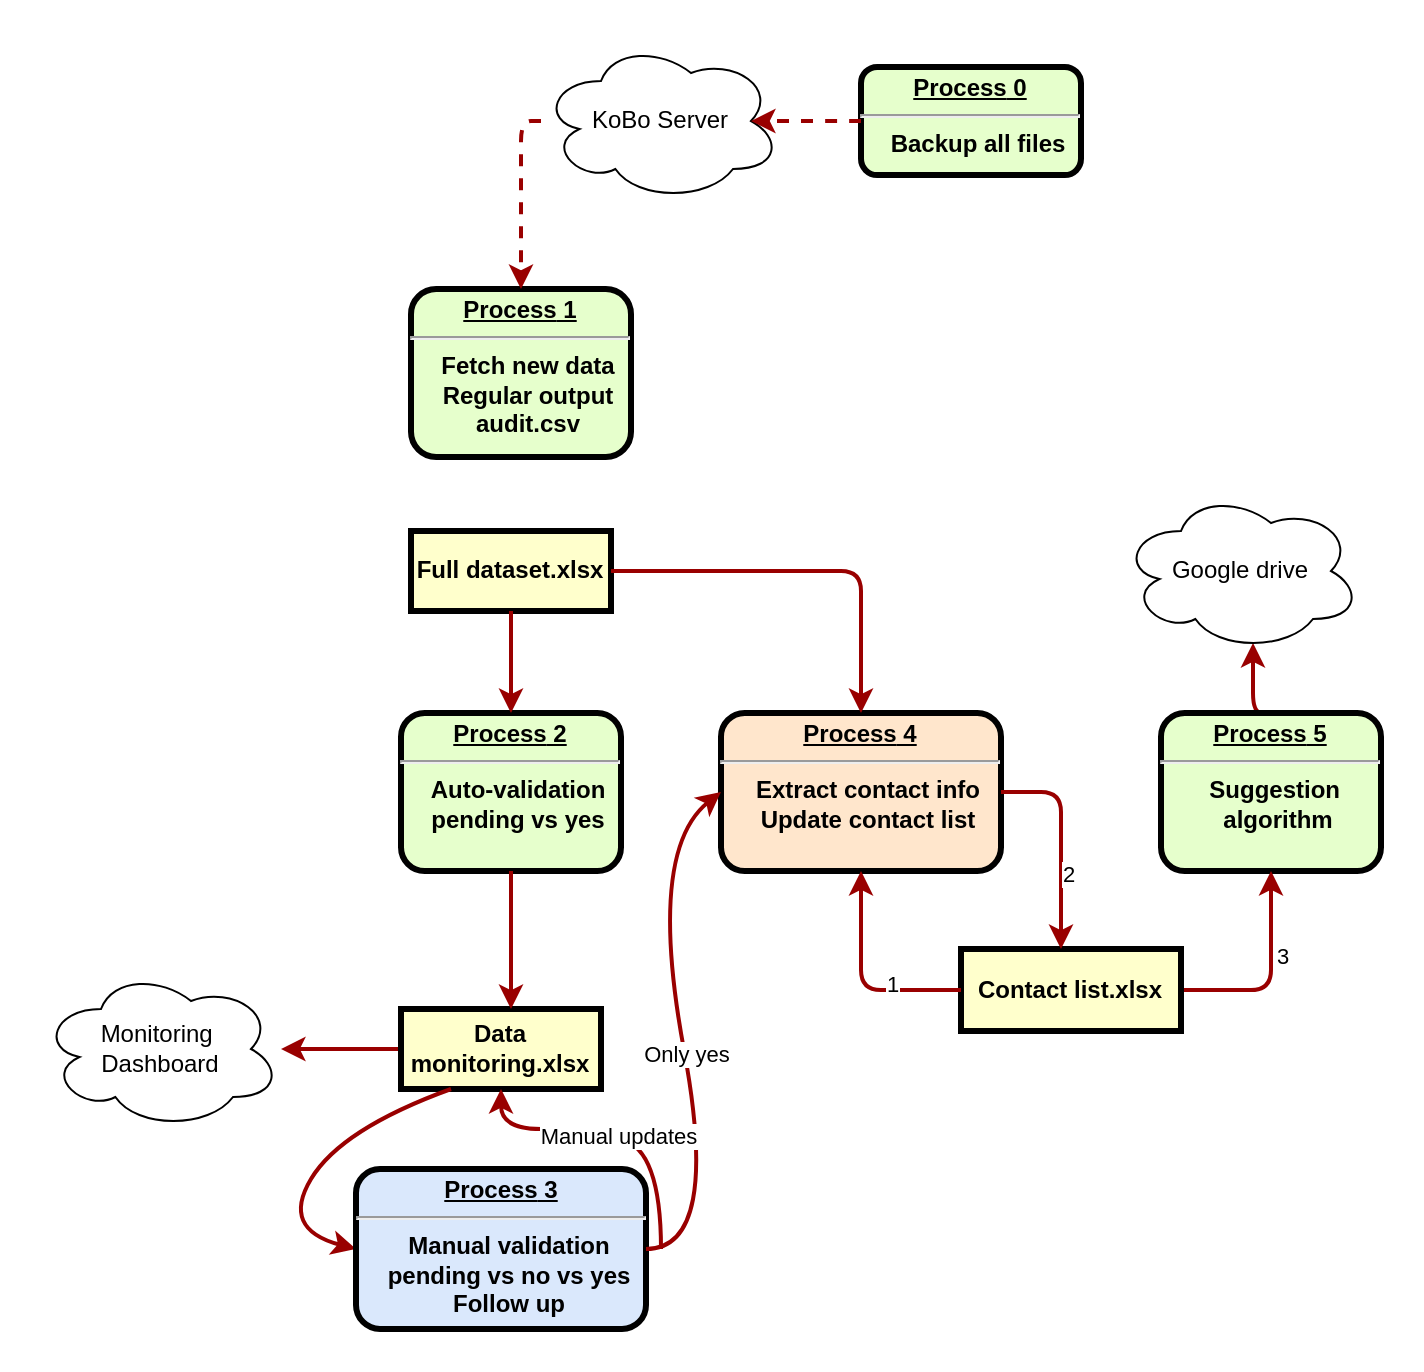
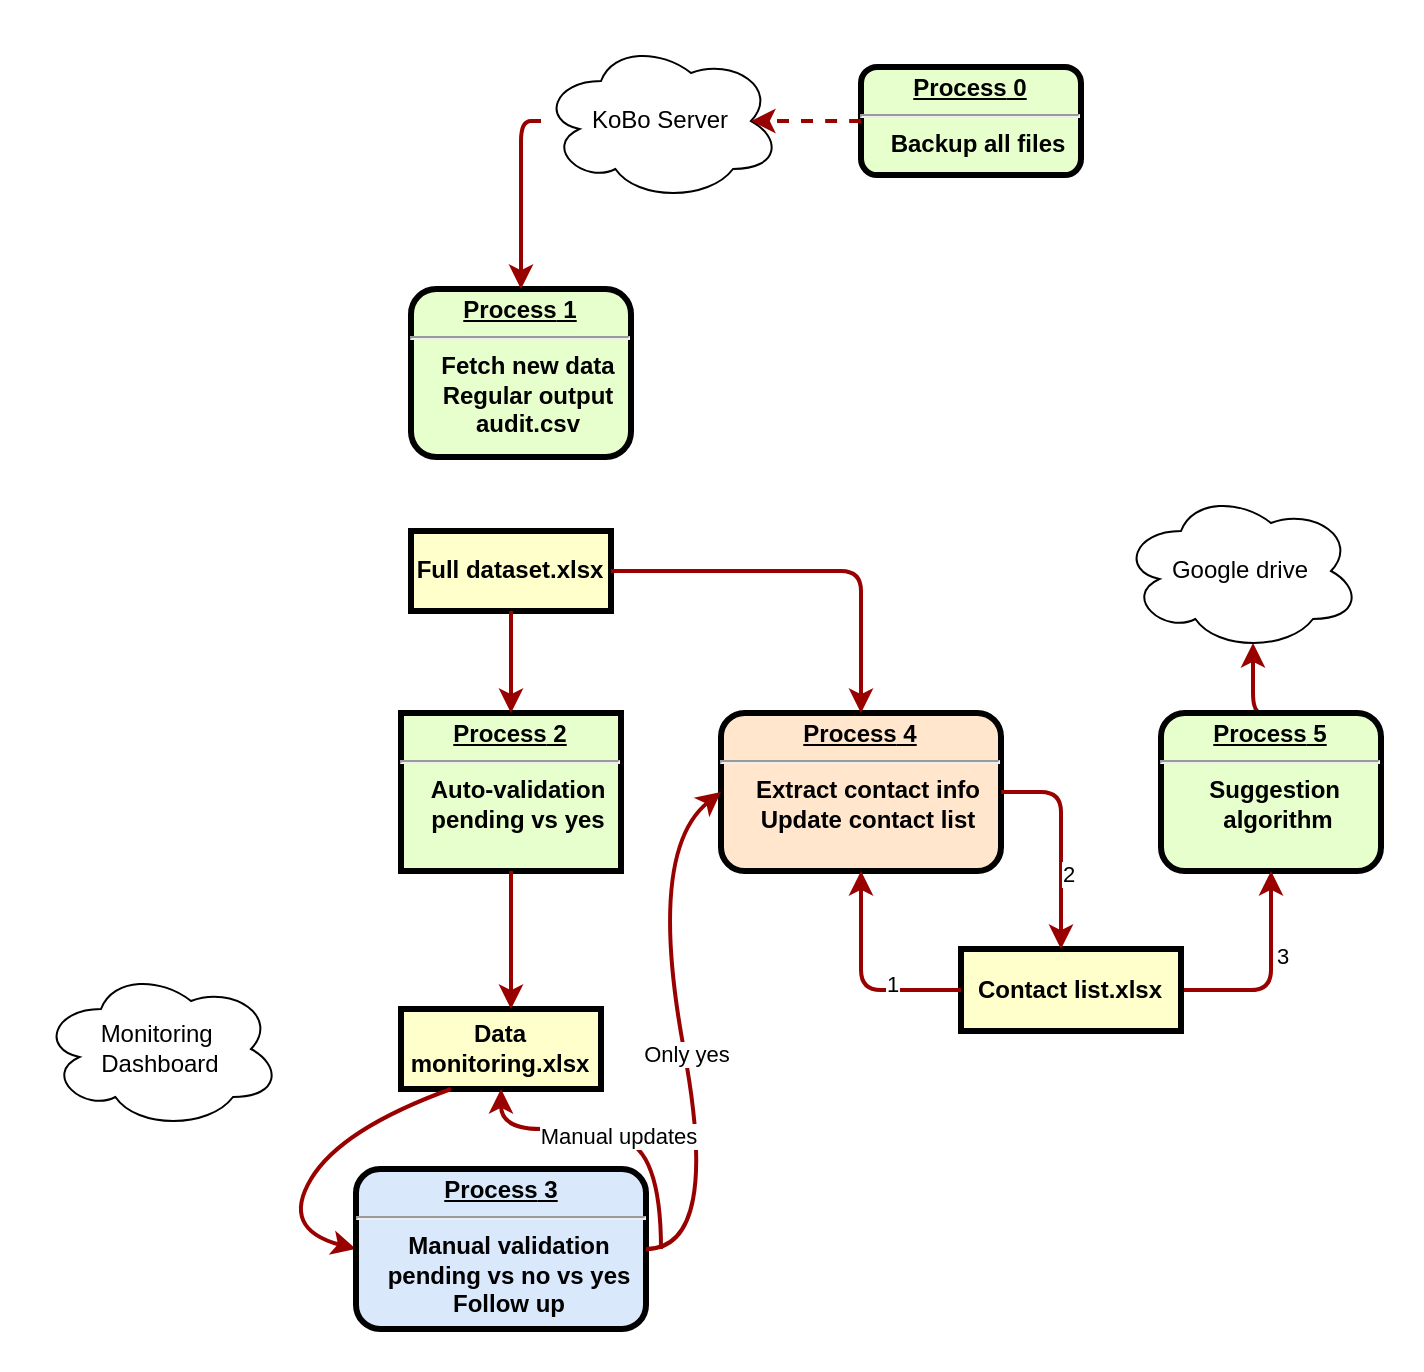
  <mxCell id="0" />
  <mxCell id="1" parent="0" />
  <mxCell id="2" value="KoBo Server" style="ellipse;shape=cloud;whiteSpace=wrap;html=1;" vertex="1" parent="1"><mxGeometry x="270" y="20" width="120" height="80" as="geometry" /></mxCell>
  <mxCell id="3" value="&lt;p style=&quot;margin: 0px ; margin-top: 4px ; text-align: center ; text-decoration: underline&quot;&gt;&lt;strong&gt;&lt;strong&gt;Process&lt;/strong&gt; 1&lt;br&gt;&lt;/strong&gt;&lt;/p&gt;&lt;hr&gt;&lt;p style=&quot;margin: 0px ; margin-left: 8px&quot;&gt;Fetch new data&lt;/p&gt;&lt;p style=&quot;margin: 0px 0px 0px 8px&quot;&gt;Regular output&lt;/p&gt;&lt;p style=&quot;margin: 0px ; margin-left: 8px&quot;&gt;audit.csv&lt;/p&gt;" style="verticalAlign=middle;align=center;overflow=fill;fontSize=12;fontFamily=Helvetica;html=1;rounded=1;fontStyle=1;strokeWidth=3;fillColor=#E6FFCC" vertex="1" parent="1"><mxGeometry x="205" y="144" width="110" height="84" as="geometry" /></mxCell>
- <mxCell id="4" value="&lt;p style=&quot;margin: 0px ; margin-top: 4px ; text-align: center ; text-decoration: underline&quot;&gt;&lt;strong&gt;&lt;strong&gt;Process&lt;/strong&gt;&amp;nbsp;2&lt;br&gt;&lt;/strong&gt;&lt;/p&gt;&lt;hr&gt;&lt;p style=&quot;margin: 0px ; margin-left: 8px&quot;&gt;Auto-validation&lt;/p&gt;&lt;p style=&quot;margin: 0px ; margin-left: 8px&quot;&gt;pending vs yes&lt;/p&gt;" style="verticalAlign=middle;align=center;overflow=fill;fontSize=12;fontFamily=Helvetica;html=1;rounded=1;fontStyle=1;strokeWidth=3;fillColor=#E6FFCC" vertex="1" parent="1"><mxGeometry x="200" y="356" width="110" height="79" as="geometry" /></mxCell>
- <mxCell id="5" style="edgeStyle=orthogonalEdgeStyle;rounded=1;orthogonalLoop=1;jettySize=auto;html=1;exitX=0;exitY=0.5;exitDx=0;exitDy=0;strokeColor=#990000;strokeWidth=2;" edge="1" parent="1" source="6" target="31"><mxGeometry relative="1" as="geometry" /></mxCell>
+ <mxCell id="4" value="&lt;p style=&quot;margin: 0px ; margin-top: 4px ; text-align: center ; text-decoration: underline&quot;&gt;&lt;strong&gt;&lt;strong&gt;Process&lt;/strong&gt;&amp;nbsp;2&lt;br&gt;&lt;/strong&gt;&lt;/p&gt;&lt;hr&gt;&lt;p style=&quot;margin: 0px ; margin-left: 8px&quot;&gt;Auto-validation&lt;/p&gt;&lt;p style=&quot;margin: 0px ; margin-left: 8px&quot;&gt;pending vs yes&lt;/p&gt;" style="verticalAlign=middle;align=center;overflow=fill;fontSize=12;fontFamily=Helvetica;html=1;fontStyle=1;strokeWidth=3;fillColor=#E6FFCC;rounded=0;" vertex="1" parent="1"><mxGeometry x="200" y="356" width="110" height="79" as="geometry" /></mxCell>
  <mxCell id="6" value="Data monitoring.xlsx" style="whiteSpace=wrap;align=center;verticalAlign=middle;fontStyle=1;strokeWidth=3;fillColor=#FFFFCC" vertex="1" parent="1"><mxGeometry x="200" y="504" width="100" height="40" as="geometry" /></mxCell>
- <mxCell id="7" value="" style="edgeStyle=elbowEdgeStyle;elbow=horizontal;strokeColor=#990000;strokeWidth=2;entryX=0.5;entryY=0;entryDx=0;entryDy=0;dashed=1;" edge="1" parent="1" source="2" target="3"><mxGeometry width="100" height="100" relative="1" as="geometry"><mxPoint x="249.5" y="184" as="sourcePoint" /><mxPoint x="249.5" y="244" as="targetPoint" /><Array as="points"><mxPoint x="260" y="104" /></Array></mxGeometry></mxCell>
+ <mxCell id="7" value="" style="edgeStyle=elbowEdgeStyle;elbow=horizontal;strokeColor=#990000;strokeWidth=2;entryX=0.5;entryY=0;entryDx=0;entryDy=0;" edge="1" parent="1" source="2" target="3"><mxGeometry width="100" height="100" relative="1" as="geometry"><mxPoint x="249.5" y="184" as="sourcePoint" /><mxPoint x="249.5" y="244" as="targetPoint" /><Array as="points"><mxPoint x="260" y="104" /></Array></mxGeometry></mxCell>
  <mxCell id="8" value="" style="edgeStyle=elbowEdgeStyle;elbow=vertical;strokeColor=#990000;strokeWidth=2;exitX=0.5;exitY=1;exitDx=0;exitDy=0;" edge="1" parent="1" source="4" target="6"><mxGeometry width="100" height="100" relative="1" as="geometry"><mxPoint x="250" y="484" as="sourcePoint" /><mxPoint x="305" y="534.71" as="targetPoint" /><Array as="points"><mxPoint x="274" y="534.71" /></Array></mxGeometry></mxCell>
  <mxCell id="9" value="" style="endArrow=classic;html=1;exitX=0.25;exitY=1;exitDx=0;exitDy=0;entryX=0;entryY=0.5;entryDx=0;entryDy=0;curved=1;strokeWidth=2;strokeColor=#990000;" edge="1" parent="1" source="6" target="10"><mxGeometry width="50" height="50" relative="1" as="geometry"><mxPoint x="230" y="564" as="sourcePoint" /><mxPoint x="320" y="674" as="targetPoint" /><Array as="points"><mxPoint x="170" y="564" /><mxPoint x="140" y="614" /></Array></mxGeometry></mxCell>
  <mxCell id="10" value="&lt;p style=&quot;margin: 0px ; margin-top: 4px ; text-align: center ; text-decoration: underline&quot;&gt;&lt;strong&gt;&lt;strong&gt;Process&lt;/strong&gt; 3&lt;br&gt;&lt;/strong&gt;&lt;/p&gt;&lt;hr&gt;&lt;p style=&quot;margin: 0px ; margin-left: 8px&quot;&gt;Manual validation&lt;/p&gt;&lt;p style=&quot;margin: 0px ; margin-left: 8px&quot;&gt;pending vs no vs yes&lt;br&gt;&lt;/p&gt;&lt;p style=&quot;margin: 0px ; margin-left: 8px&quot;&gt;Follow up&lt;/p&gt;" style="verticalAlign=middle;align=center;overflow=fill;fontSize=12;fontFamily=Helvetica;html=1;rounded=1;fontStyle=1;strokeWidth=3;fillColor=#dae8fc;strokeColor=#000000;" vertex="1" parent="1"><mxGeometry x="177.5" y="584" width="145" height="80" as="geometry" /></mxCell>
  <mxCell id="11" value="Full dataset.xlsx" style="whiteSpace=wrap;align=center;verticalAlign=middle;fontStyle=1;strokeWidth=3;fillColor=#FFFFCC" vertex="1" parent="1"><mxGeometry x="205" y="265" width="100" height="40" as="geometry" /></mxCell>
  <mxCell id="12" value="&lt;p style=&quot;margin: 0px ; margin-top: 4px ; text-align: center ; text-decoration: underline&quot;&gt;&lt;strong&gt;&lt;strong&gt;Process&lt;/strong&gt;&amp;nbsp;4&lt;br&gt;&lt;/strong&gt;&lt;/p&gt;&lt;hr&gt;&lt;p style=&quot;margin: 0px ; margin-left: 8px&quot;&gt;Extract contact info&lt;/p&gt;&lt;p style=&quot;margin: 0px ; margin-left: 8px&quot;&gt;Update contact list&lt;/p&gt;" style="verticalAlign=middle;align=center;overflow=fill;fontSize=12;fontFamily=Helvetica;html=1;rounded=1;fontStyle=1;strokeWidth=3;fillColor=#ffe6cc;" vertex="1" parent="1"><mxGeometry x="360" y="356" width="140" height="79" as="geometry" /></mxCell>
  <mxCell id="13" value="" style="edgeStyle=elbowEdgeStyle;elbow=horizontal;strokeColor=#990000;strokeWidth=2;exitX=1;exitY=0.5;exitDx=0;exitDy=0;" edge="1" parent="1" source="11" target="12"><mxGeometry width="100" height="100" relative="1" as="geometry"><mxPoint x="405" y="345" as="sourcePoint" /><mxPoint x="460" y="345" as="targetPoint" /><Array as="points"><mxPoint x="430" y="334" /></Array></mxGeometry></mxCell>
  <mxCell id="14" value="" style="endArrow=classic;html=1;exitX=1;exitY=0.5;exitDx=0;exitDy=0;entryX=0;entryY=0.5;entryDx=0;entryDy=0;curved=1;strokeWidth=2;strokeColor=#990000;" edge="1" parent="1" source="10" target="12"><mxGeometry width="50" height="50" relative="1" as="geometry"><mxPoint x="235" y="554" as="sourcePoint" /><mxPoint x="187.5" y="634" as="targetPoint" /><Array as="points"><mxPoint x="360" y="624" /><mxPoint x="323" y="425" /></Array></mxGeometry></mxCell>
  <mxCell id="15" value="Only yes" style="edgeLabel;html=1;align=center;verticalAlign=middle;resizable=0;points=[];" vertex="1" connectable="0" parent="14"><mxGeometry x="-0.053" y="-1" relative="1" as="geometry"><mxPoint as="offset" /></mxGeometry></mxCell>
  <mxCell id="16" style="edgeStyle=orthogonalEdgeStyle;rounded=1;orthogonalLoop=1;jettySize=auto;html=1;exitX=0.5;exitY=0;exitDx=0;exitDy=0;entryX=0.55;entryY=0.95;entryDx=0;entryDy=0;entryPerimeter=0;strokeColor=#990000;strokeWidth=2;" edge="1" parent="1" source="17" target="28"><mxGeometry relative="1" as="geometry" /></mxCell>
  <mxCell id="17" value="&lt;p style=&quot;margin: 0px ; margin-top: 4px ; text-align: center ; text-decoration: underline&quot;&gt;&lt;strong&gt;&lt;strong&gt;Process&lt;/strong&gt;&amp;nbsp;5&lt;br&gt;&lt;/strong&gt;&lt;/p&gt;&lt;hr&gt;&lt;p style=&quot;margin: 0px ; margin-left: 8px&quot;&gt;Suggestion&amp;nbsp;&lt;/p&gt;&lt;p style=&quot;margin: 0px ; margin-left: 8px&quot;&gt;algorithm&lt;/p&gt;&lt;p style=&quot;margin: 0px ; margin-left: 8px&quot;&gt;&lt;br&gt;&lt;/p&gt;" style="verticalAlign=middle;align=center;overflow=fill;fontSize=12;fontFamily=Helvetica;html=1;rounded=1;fontStyle=1;strokeWidth=3;fillColor=#E6FFCC" vertex="1" parent="1"><mxGeometry x="580" y="356" width="110" height="79" as="geometry" /></mxCell>
  <mxCell id="18" style="edgeStyle=orthogonalEdgeStyle;orthogonalLoop=1;jettySize=auto;html=1;exitX=1;exitY=0.5;exitDx=0;exitDy=0;entryX=0.5;entryY=1;entryDx=0;entryDy=0;strokeColor=#990000;strokeWidth=2;rounded=1;" edge="1" parent="1" source="20" target="17"><mxGeometry relative="1" as="geometry" /></mxCell>
  <mxCell id="19" value="3" style="edgeLabel;html=1;align=center;verticalAlign=middle;resizable=0;points=[];" vertex="1" connectable="0" parent="18"><mxGeometry x="-0.259" y="9" relative="1" as="geometry"><mxPoint x="11" y="-8" as="offset" /></mxGeometry></mxCell>
  <mxCell id="20" value="Contact list.xlsx" style="whiteSpace=wrap;align=center;verticalAlign=middle;fontStyle=1;strokeWidth=3;fillColor=#FFFFCC" vertex="1" parent="1"><mxGeometry x="480" y="474" width="110" height="41" as="geometry" /></mxCell>
  <mxCell id="21" value="" style="edgeStyle=elbowEdgeStyle;elbow=horizontal;strokeColor=#990000;strokeWidth=2;exitX=0;exitY=0.5;exitDx=0;exitDy=0;entryX=0.5;entryY=1;entryDx=0;entryDy=0;" edge="1" parent="1" source="20" target="12"><mxGeometry width="100" height="100" relative="1" as="geometry"><mxPoint x="505" y="495" as="sourcePoint" /><mxPoint x="555" y="495" as="targetPoint" /><Array as="points"><mxPoint x="430" y="494" /></Array></mxGeometry></mxCell>
  <mxCell id="22" value="1" style="edgeLabel;html=1;align=center;verticalAlign=middle;resizable=0;points=[];" vertex="1" connectable="0" parent="21"><mxGeometry x="-0.364" y="-3" relative="1" as="geometry"><mxPoint as="offset" /></mxGeometry></mxCell>
  <mxCell id="23" value="&lt;p style=&quot;margin: 0px ; margin-top: 4px ; text-align: center ; text-decoration: underline&quot;&gt;&lt;strong&gt;&lt;strong&gt;Process&lt;/strong&gt; 0&lt;br&gt;&lt;/strong&gt;&lt;/p&gt;&lt;hr&gt;&lt;p style=&quot;margin: 0px ; margin-left: 8px&quot;&gt;Backup all files&lt;/p&gt;" style="verticalAlign=middle;align=center;overflow=fill;fontSize=12;fontFamily=Helvetica;html=1;rounded=1;fontStyle=1;strokeWidth=3;fillColor=#E6FFCC" vertex="1" parent="1"><mxGeometry x="430" y="33" width="110" height="54" as="geometry" /></mxCell>
  <mxCell id="24" value="" style="edgeStyle=elbowEdgeStyle;elbow=horizontal;strokeColor=#990000;strokeWidth=2;exitX=0;exitY=0.5;exitDx=0;exitDy=0;entryX=0.875;entryY=0.5;entryDx=0;entryDy=0;entryPerimeter=0;dashed=1;" edge="1" parent="1" source="23" target="2"><mxGeometry width="100" height="100" relative="1" as="geometry"><mxPoint x="507" y="170.887" as="sourcePoint" /><mxPoint x="537.5" y="121" as="targetPoint" /><Array as="points"><mxPoint x="420" y="60" /></Array></mxGeometry></mxCell>
  <mxCell id="25" value="" style="edgeStyle=elbowEdgeStyle;elbow=horizontal;strokeColor=#990000;strokeWidth=2;exitX=1;exitY=0.5;exitDx=0;exitDy=0;" edge="1" parent="1" source="12" target="20"><mxGeometry width="100" height="100" relative="1" as="geometry"><mxPoint x="690" y="574" as="sourcePoint" /><mxPoint x="650" y="492.5" as="targetPoint" /><Array as="points"><mxPoint x="530" y="484" /></Array></mxGeometry></mxCell>
  <mxCell id="26" value="2" style="edgeLabel;html=1;align=center;verticalAlign=middle;resizable=0;points=[];" vertex="1" connectable="0" parent="25"><mxGeometry x="0.311" y="3" relative="1" as="geometry"><mxPoint as="offset" /></mxGeometry></mxCell>
  <mxCell id="27" value="" style="edgeStyle=elbowEdgeStyle;elbow=vertical;strokeColor=#990000;strokeWidth=2;entryX=0.5;entryY=0;entryDx=0;entryDy=0;exitX=0.5;exitY=1;exitDx=0;exitDy=0;" edge="1" parent="1" source="11" target="4"><mxGeometry width="100" height="100" relative="1" as="geometry"><mxPoint x="250" y="324" as="sourcePoint" /><mxPoint x="254.66" y="340" as="targetPoint" /><Array as="points" /></mxGeometry></mxCell>
  <mxCell id="28" value="Google drive" style="ellipse;shape=cloud;whiteSpace=wrap;html=1;" vertex="1" parent="1"><mxGeometry x="560" y="245" width="120" height="80" as="geometry" /></mxCell>
  <mxCell id="29" value="" style="endArrow=classic;html=1;entryX=0.5;entryY=1;entryDx=0;entryDy=0;curved=1;strokeWidth=2;strokeColor=#990000;" edge="1" parent="1" target="6"><mxGeometry width="50" height="50" relative="1" as="geometry"><mxPoint x="330" y="624" as="sourcePoint" /><mxPoint x="370" y="405.5" as="targetPoint" /><Array as="points"><mxPoint x="330" y="574" /><mxPoint x="290" y="564" /><mxPoint x="250" y="564" /></Array></mxGeometry></mxCell>
  <mxCell id="30" value="Manual updates" style="edgeLabel;html=1;align=center;verticalAlign=middle;resizable=0;points=[];" vertex="1" connectable="0" parent="29"><mxGeometry x="-0.053" y="-1" relative="1" as="geometry"><mxPoint as="offset" /></mxGeometry></mxCell>
  <mxCell id="31" value="Monitoring&amp;nbsp;&lt;br&gt;Dashboard" style="ellipse;shape=cloud;whiteSpace=wrap;html=1;" vertex="1" parent="1"><mxGeometry x="20" y="484" width="120" height="80" as="geometry" /></mxCell>
